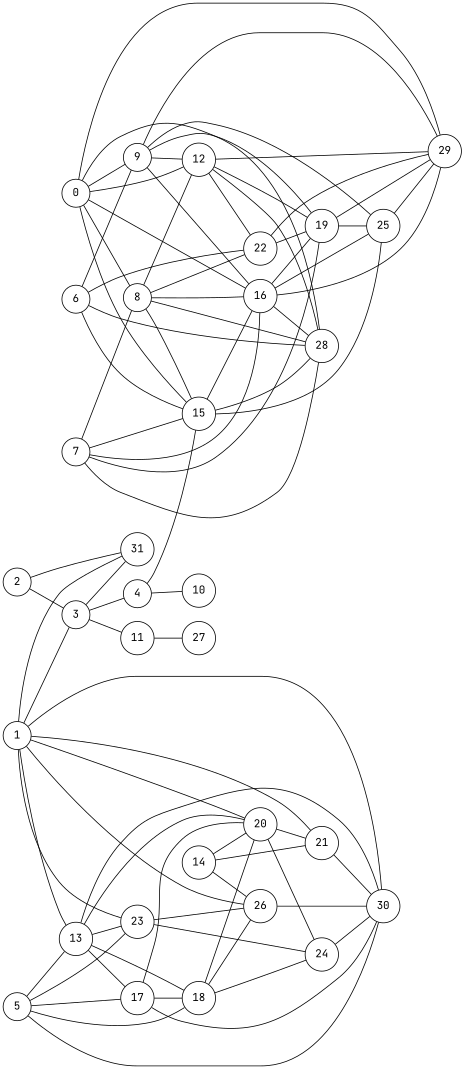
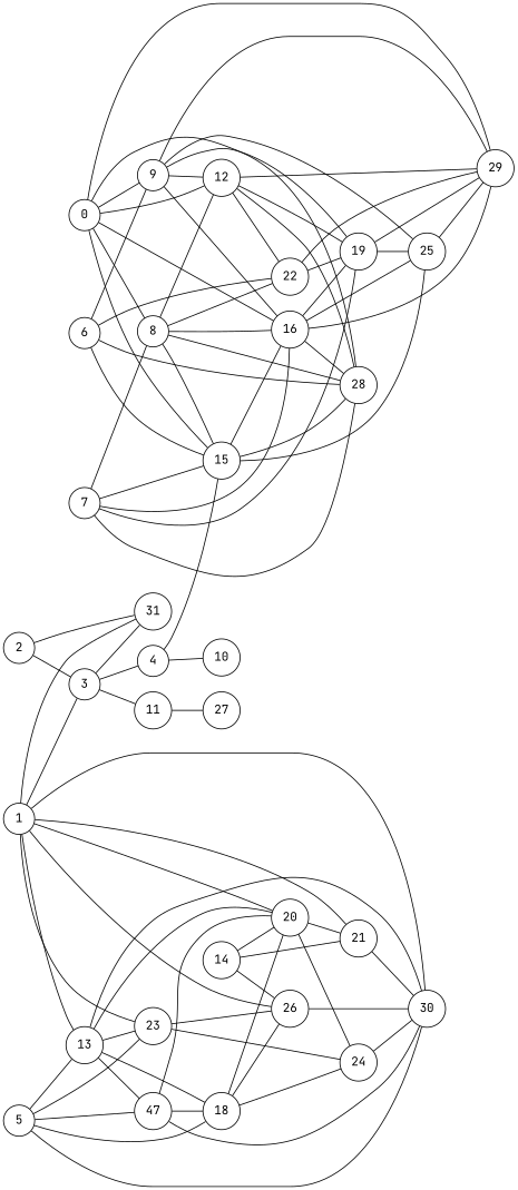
  graph {
    fontname="JetBrains Mono"
    rankdir=LR
    node [fontname="JetBrains Mono" shape=circle]
    edge [fontname="JetBrains Mono"]
    0
    8
    9
    12
    15
    16
    28
    29
    22
    19
    25
    1
    3
    13
    20
    21
    23
    26
    30
    31
    4
    11
-   17
+   17 [label=47]
    18
    24
    10
    27
    2
    5
    6
    7
    14
    0 -- 8
    0 -- 9
    0 -- 12
    0 -- 15
    0 -- 16
    0 -- 28
    0 -- 29
    8 -- 12
    8 -- 15
    8 -- 16
    8 -- 28
    8 -- 22
    9 -- 12
    9 -- 16
    9 -- 29
    9 -- 19
    9 -- 25
    12 -- 28
    12 -- 29
    12 -- 22
    12 -- 19
    15 -- 16
    15 -- 28
    15 -- 25
    16 -- 28
    16 -- 29
    16 -- 19
    16 -- 25
    22 -- 29
    22 -- 19
    19 -- 29
    19 -- 25
    25 -- 29
    1 -- 3
    1 -- 13
    1 -- 20
    1 -- 21
    1 -- 23
    1 -- 26
    1 -- 30
    1 -- 31
    3 -- 31
    3 -- 4
    3 -- 11
    13 -- 20
    13 -- 23
    13 -- 30
    13 -- 17
    13 -- 18
    20 -- 21
    20 -- 24
    21 -- 30
    23 -- 26
    23 -- 24
    26 -- 30
    4 -- 15
    4 -- 10
    11 -- 27
    17 -- 20
    17 -- 30
    17 -- 18
    18 -- 20
    18 -- 26
    18 -- 24
    24 -- 30
    2 -- 3
    2 -- 31
    5 -- 13
    5 -- 23
    5 -- 30
    5 -- 17
    5 -- 18
    6 -- 9
    6 -- 15
    6 -- 28
    6 -- 22
    7 -- 8
    7 -- 15
    7 -- 16
    7 -- 28
    7 -- 19
    14 -- 20
    14 -- 21
    14 -- 26
  }
